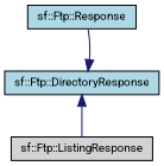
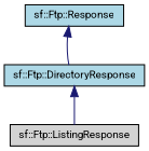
  digraph {
    fontname=Roboto
    node [color=black fillcolor=lightblue fontname=Roboto fontsize=10 shape=record style=filled]
    edge [color=midnightblue dir=back fontname=Roboto fontsize=10 labelfontname=Helvetica labelfontsize=10 style=solid]
    n1 [fontcolor=black height=0.2 label="sf::Ftp::Response" width=0.4]
    n2 [height=0.2 label="sf::Ftp::DirectoryResponse" width=0.4]
    n3 [fillcolor=lightgrey height=0.2 label="sf::Ftp::ListingResponse" width=0.4]
-   n2 -> n1
+   n1 -> n2
    n2 -> n3
  }
